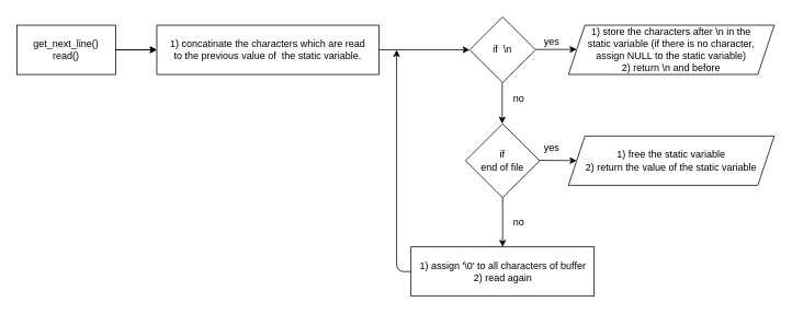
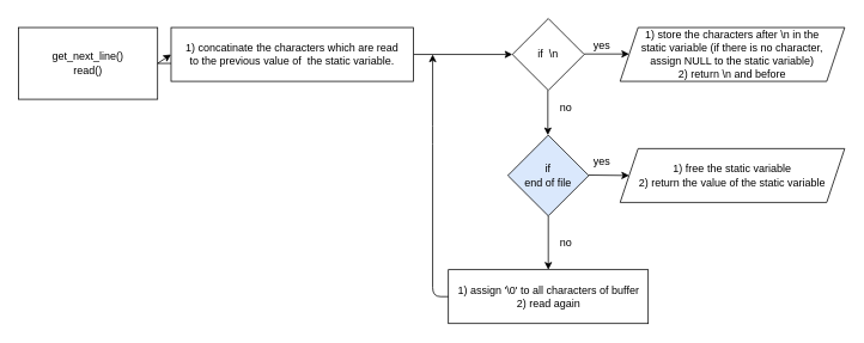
  <mxCell id="0" />
  <mxCell id="1" parent="0" />
  <mxCell id="2" value="" style="edgeStyle=orthogonalEdgeStyle;rounded=0;orthogonalLoop=1;jettySize=auto;html=1;align=center;movable=1;resizable=1;rotatable=1;deletable=1;editable=1;connectable=1;spacingLeft=0;" parent="1" source="3" edge="1"><mxGeometry relative="1" as="geometry"><mxPoint x="190" y="60" as="targetPoint" /></mxGeometry></mxCell>
- <mxCell id="3" value="get_next_line()&lt;br&gt;read()" style="rounded=0;whiteSpace=wrap;html=1;labelBackgroundColor=none;align=center;movable=1;resizable=1;rotatable=1;deletable=1;editable=1;connectable=1;spacingLeft=0;" parent="1" vertex="1"><mxGeometry x="20" y="30" width="120" height="60" as="geometry" /></mxCell>
+ <mxCell id="3" value="get_next_line()&lt;br&gt;read()" style="rounded=0;whiteSpace=wrap;html=1;labelBackgroundColor=none;align=center;movable=1;resizable=1;rotatable=1;deletable=1;editable=1;connectable=1;spacingLeft=0;" parent="1" vertex="1"><mxGeometry x="20" y="30" width="155" height="80" as="geometry" /></mxCell>
  <mxCell id="4" value="" style="endArrow=classic;html=1;rounded=0;exitX=1;exitY=0.5;exitDx=0;exitDy=0;align=center;movable=1;resizable=1;rotatable=1;deletable=1;editable=1;connectable=1;spacingLeft=0;" parent="1" source="3" edge="1"><mxGeometry width="50" height="50" relative="1" as="geometry"><mxPoint x="158" y="59.5" as="sourcePoint" /><mxPoint x="190" y="60" as="targetPoint" /></mxGeometry></mxCell>
  <mxCell id="5" value="" style="endArrow=classic;html=1;rounded=0;exitX=1;exitY=0.5;exitDx=0;exitDy=0;align=center;movable=1;resizable=1;rotatable=1;deletable=1;editable=1;connectable=1;spacingLeft=0;" parent="1" edge="1"><mxGeometry width="50" height="50" relative="1" as="geometry"><mxPoint x="650" y="59.5" as="sourcePoint" /><mxPoint x="700" y="59.5" as="targetPoint" /></mxGeometry></mxCell>
  <mxCell id="6" value="yes" style="text;html=1;align=center;verticalAlign=middle;whiteSpace=wrap;rounded=0;movable=1;resizable=1;rotatable=1;deletable=1;editable=1;connectable=1;spacingLeft=0;" parent="1" vertex="1"><mxGeometry x="650" y="40" width="40" height="20" as="geometry" /></mxCell>
  <mxCell id="7" value="" style="endArrow=classic;html=1;rounded=0;align=center;movable=1;resizable=1;rotatable=1;deletable=1;editable=1;connectable=1;spacingLeft=0;" parent="1" edge="1"><mxGeometry width="50" height="50" relative="1" as="geometry"><mxPoint x="609.5" y="100" as="sourcePoint" /><mxPoint x="609.5" y="150" as="targetPoint" /></mxGeometry></mxCell>
  <mxCell id="8" value="no" style="text;html=1;align=center;verticalAlign=middle;whiteSpace=wrap;rounded=0;movable=1;resizable=1;rotatable=1;deletable=1;editable=1;connectable=1;spacingLeft=0;" parent="1" vertex="1"><mxGeometry x="620" y="110" width="20" height="20" as="geometry" /></mxCell>
  <mxCell id="9" value="1) assign '\0' to all characters of buffer&lt;br&gt;2) read again" style="rounded=0;whiteSpace=wrap;html=1;align=center;movable=1;resizable=1;rotatable=1;deletable=1;editable=1;connectable=1;spacingLeft=0;" parent="1" vertex="1"><mxGeometry x="498.75" y="300" width="222.5" height="60" as="geometry" /></mxCell>
  <mxCell id="10" value="" style="edgeStyle=none;html=1;exitX=1;exitY=0.5;exitDx=0;exitDy=0;align=center;movable=1;resizable=1;rotatable=1;deletable=1;editable=1;connectable=1;spacingLeft=0;" parent="1" source="14" target="11" edge="1"><mxGeometry relative="1" as="geometry"><mxPoint x="520" y="60" as="sourcePoint" /></mxGeometry></mxCell>
  <mxCell id="11" value="if &amp;nbsp;\n" style="rhombus;whiteSpace=wrap;html=1;align=center;movable=1;resizable=1;rotatable=1;deletable=1;editable=1;connectable=1;spacingLeft=0;" parent="1" vertex="1"><mxGeometry x="570" y="20" width="80" height="80" as="geometry" /></mxCell>
- <mxCell id="12" value="if&lt;br&gt;end of file" style="rhombus;whiteSpace=wrap;html=1;align=center;movable=1;resizable=1;rotatable=1;deletable=1;editable=1;connectable=1;spacingLeft=0;" parent="1" vertex="1"><mxGeometry x="565" y="150" width="90" height="90" as="geometry" /></mxCell>
+ <mxCell id="12" value="if&lt;br&gt;end of file" style="rhombus;whiteSpace=wrap;html=1;align=center;movable=1;resizable=1;rotatable=1;deletable=1;editable=1;connectable=1;spacingLeft=0;fillColor=#dae8fc;" parent="1" vertex="1"><mxGeometry x="565" y="150" width="90" height="90" as="geometry" /></mxCell>
  <mxCell id="13" value="" style="endArrow=classic;html=1;align=center;movable=1;resizable=1;rotatable=1;deletable=1;editable=1;connectable=1;spacingLeft=0;" parent="1" edge="1"><mxGeometry width="50" height="50" relative="1" as="geometry"><mxPoint x="655" y="194.5" as="sourcePoint" /><mxPoint x="700" y="195" as="targetPoint" /></mxGeometry></mxCell>
  <mxCell id="14" value="&lt;span style=&quot;&quot;&gt;&lt;span style=&quot;font-family: Helvetica; font-size: 12px; font-style: normal; font-variant-ligatures: normal; font-variant-caps: normal; font-weight: 400; letter-spacing: normal; orphans: 2; text-indent: 0px; text-transform: none; widows: 2; word-spacing: 0px; -webkit-text-stroke-width: 0px; text-decoration-thickness: initial; text-decoration-style: initial; text-decoration-color: initial; float: none; display: inline !important;&quot;&gt;1) concatinate the characters which are read&lt;/span&gt;&lt;br style=&quot;border-color: rgb(0, 0, 0); font-family: Helvetica; font-size: 12px; font-style: normal; font-variant-ligatures: normal; font-variant-caps: normal; font-weight: 400; letter-spacing: normal; orphans: 2; text-indent: 0px; text-transform: none; widows: 2; word-spacing: 0px; -webkit-text-stroke-width: 0px; text-decoration-thickness: initial; text-decoration-style: initial; text-decoration-color: initial;&quot;&gt;&lt;span style=&quot;font-family: Helvetica; font-size: 12px; font-style: normal; font-variant-ligatures: normal; font-variant-caps: normal; font-weight: 400; letter-spacing: normal; orphans: 2; text-indent: 0px; text-transform: none; widows: 2; word-spacing: 0px; -webkit-text-stroke-width: 0px; text-decoration-thickness: initial; text-decoration-style: initial; text-decoration-color: initial; float: none; display: inline !important;&quot;&gt;to the previous value of&amp;nbsp; the static variable.&lt;/span&gt;&lt;/span&gt;" style="rounded=0;whiteSpace=wrap;html=1;labelBackgroundColor=none;align=center;movable=1;resizable=1;rotatable=1;deletable=1;editable=1;connectable=1;spacingLeft=0;" parent="1" vertex="1"><mxGeometry x="190" y="30" width="270" height="60" as="geometry" /></mxCell>
  <mxCell id="15" value="" style="endArrow=classic;html=1;exitX=0.5;exitY=1;exitDx=0;exitDy=0;align=center;movable=1;resizable=1;rotatable=1;deletable=1;editable=1;connectable=1;spacingLeft=0;" parent="1" source="12" edge="1"><mxGeometry width="50" height="50" relative="1" as="geometry"><mxPoint x="612.5" y="300" as="sourcePoint" /><mxPoint x="610" y="300" as="targetPoint" /></mxGeometry></mxCell>
  <mxCell id="16" value="no" style="text;html=1;align=center;verticalAlign=middle;whiteSpace=wrap;rounded=0;movable=1;resizable=1;rotatable=1;deletable=1;editable=1;connectable=1;spacingLeft=0;" parent="1" vertex="1"><mxGeometry x="620" y="260" width="20" height="20" as="geometry" /></mxCell>
  <mxCell id="17" value="1) free the static variable&lt;br&gt;2) return the value of the static variable" style="shape=parallelogram;perimeter=parallelogramPerimeter;whiteSpace=wrap;html=1;fixedSize=1;align=center;movable=1;resizable=1;rotatable=1;deletable=1;editable=1;connectable=1;spacingLeft=0;" parent="1" vertex="1"><mxGeometry x="690" y="165" width="250" height="60" as="geometry" /></mxCell>
  <mxCell id="18" value="" style="endArrow=classic;html=1;align=center;movable=1;resizable=1;rotatable=1;deletable=1;editable=1;connectable=1;spacingLeft=0;" parent="1" edge="1"><mxGeometry width="50" height="50" relative="1" as="geometry"><mxPoint x="498.75" y="330" as="sourcePoint" /><mxPoint x="481.25" y="60" as="targetPoint" /><Array as="points"><mxPoint x="481.25" y="330" /><mxPoint x="481.25" y="150" /></Array></mxGeometry></mxCell>
  <mxCell id="19" value="yes" style="text;html=1;align=center;verticalAlign=middle;whiteSpace=wrap;rounded=0;movable=1;resizable=1;rotatable=1;deletable=1;editable=1;connectable=1;spacingLeft=0;" parent="1" vertex="1"><mxGeometry x="650" y="170" width="40" height="20" as="geometry" /></mxCell>
  <mxCell id="20" value="&lt;div&gt;1) store the characters after \n in the&lt;/div&gt;&lt;div&gt;static variable (if there is no character,&lt;/div&gt;&lt;div&gt;assign NULL to the static variable)&lt;/div&gt;&lt;div&gt;2) return \n and before&lt;/div&gt;" style="shape=parallelogram;perimeter=parallelogramPerimeter;whiteSpace=wrap;html=1;fixedSize=1;align=center;movable=1;resizable=1;rotatable=1;deletable=1;editable=1;connectable=1;spacingLeft=0;" parent="1" vertex="1"><mxGeometry x="690" y="30" width="250" height="60" as="geometry" /></mxCell>
